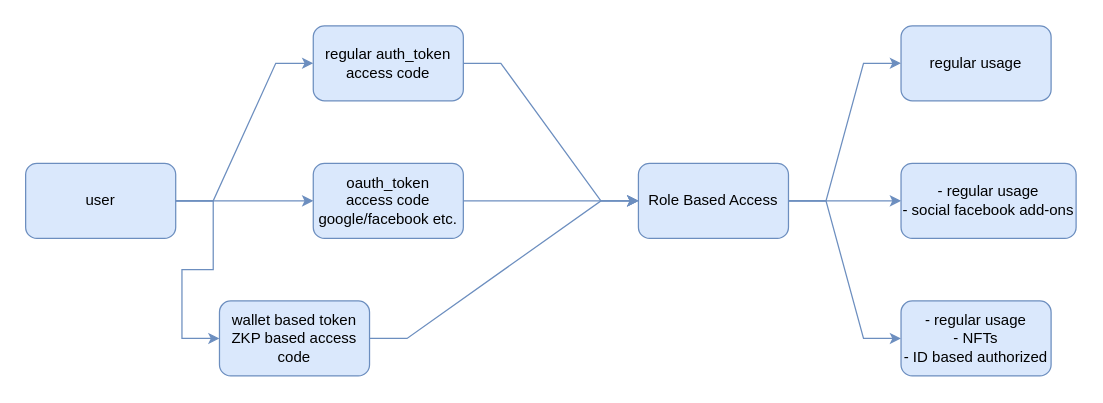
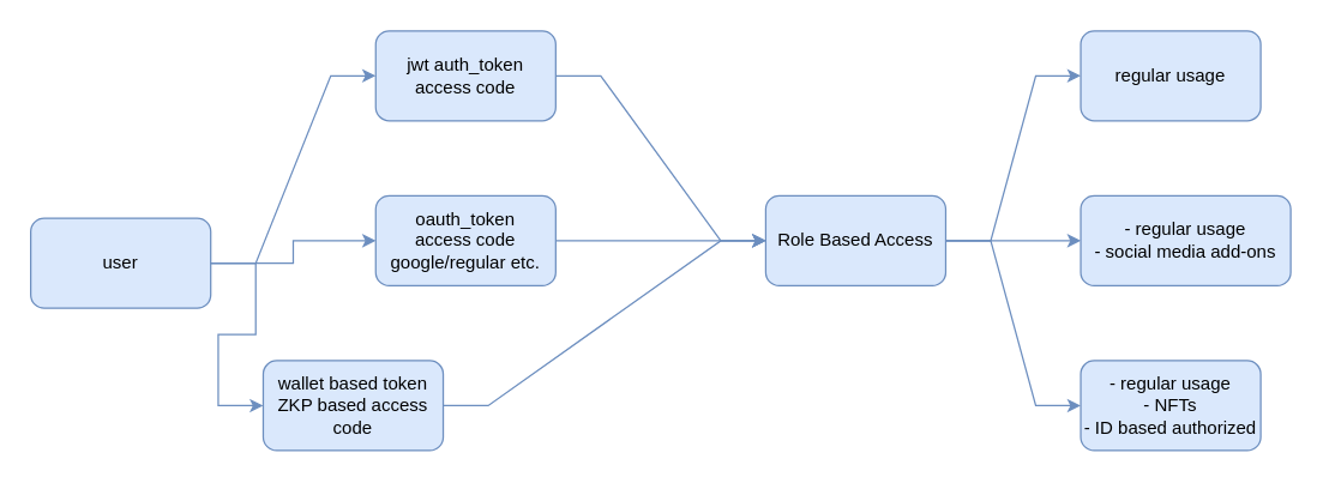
  <mxCell id="0" />
  <mxCell id="1" parent="0" />
  <mxCell id="2" value="" style="edgeStyle=orthogonalEdgeStyle;rounded=0;orthogonalLoop=1;jettySize=auto;html=1;labelBackgroundColor=none;fillColor=#dae8fc;strokeColor=#6c8ebf;" edge="1" parent="1" source="3" target="5"><mxGeometry relative="1" as="geometry" /></mxCell>
- <mxCell id="3" value="user" style="rounded=1;whiteSpace=wrap;html=1;labelBackgroundColor=none;fillColor=#dae8fc;strokeColor=#6c8ebf;" vertex="1" parent="1"><mxGeometry x="20" y="130" width="120" height="60" as="geometry" /></mxCell>
- <mxCell id="4" value="regular auth_token&lt;div&gt;access code&lt;/div&gt;" style="rounded=1;whiteSpace=wrap;html=1;labelBackgroundColor=none;fillColor=#dae8fc;strokeColor=#6c8ebf;" vertex="1" parent="1"><mxGeometry x="250" y="20" width="120" height="60" as="geometry" /></mxCell>
- <mxCell id="5" value="oauth_token&lt;div&gt;access code&lt;/div&gt;&lt;div&gt;google/facebook etc.&lt;/div&gt;" style="rounded=1;whiteSpace=wrap;html=1;labelBackgroundColor=none;fillColor=#dae8fc;strokeColor=#6c8ebf;" vertex="1" parent="1"><mxGeometry x="250" y="130" width="120" height="60" as="geometry" /></mxCell>
+ <mxCell id="3" value="user" style="rounded=1;whiteSpace=wrap;html=1;labelBackgroundColor=none;fillColor=#dae8fc;strokeColor=#6c8ebf;" vertex="1" parent="1"><mxGeometry x="20" y="145" width="120" height="60" as="geometry" /></mxCell>
+ <mxCell id="4" value="jwt auth_token&lt;div&gt;access code&lt;/div&gt;" style="rounded=1;whiteSpace=wrap;html=1;labelBackgroundColor=none;fillColor=#dae8fc;strokeColor=#6c8ebf;" vertex="1" parent="1"><mxGeometry x="250" y="20" width="120" height="60" as="geometry" /></mxCell>
+ <mxCell id="5" value="oauth_token&lt;div&gt;access code&lt;/div&gt;&lt;div&gt;google/regular etc.&lt;/div&gt;" style="rounded=1;whiteSpace=wrap;html=1;labelBackgroundColor=none;fillColor=#dae8fc;strokeColor=#6c8ebf;" vertex="1" parent="1"><mxGeometry x="250" y="130" width="120" height="60" as="geometry" /></mxCell>
  <mxCell id="6" value="wallet based token&lt;div&gt;ZKP based access code&lt;/div&gt;" style="rounded=1;whiteSpace=wrap;html=1;labelBackgroundColor=none;fillColor=#dae8fc;strokeColor=#6c8ebf;" vertex="1" parent="1"><mxGeometry x="175" y="240" width="120" height="60" as="geometry" /></mxCell>
  <mxCell id="7" value="" style="endArrow=classic;html=1;rounded=0;entryX=0;entryY=0.5;entryDx=0;entryDy=0;exitX=1;exitY=0.5;exitDx=0;exitDy=0;edgeStyle=entityRelationEdgeStyle;labelBackgroundColor=none;fillColor=#dae8fc;strokeColor=#6c8ebf;" edge="1" parent="1" source="3" target="4"><mxGeometry width="50" height="50" relative="1" as="geometry"><mxPoint x="420" y="200" as="sourcePoint" /><mxPoint x="470" y="150" as="targetPoint" /></mxGeometry></mxCell>
  <mxCell id="8" value="" style="endArrow=classic;html=1;rounded=0;entryX=0;entryY=0.5;entryDx=0;entryDy=0;exitX=1;exitY=0.5;exitDx=0;exitDy=0;edgeStyle=entityRelationEdgeStyle;labelBackgroundColor=none;fillColor=#dae8fc;strokeColor=#6c8ebf;" edge="1" parent="1" source="3" target="6"><mxGeometry width="50" height="50" relative="1" as="geometry"><mxPoint x="420" y="200" as="sourcePoint" /><mxPoint x="470" y="150" as="targetPoint" /></mxGeometry></mxCell>
  <mxCell id="9" value="Role Based Access" style="rounded=1;whiteSpace=wrap;html=1;labelBackgroundColor=none;fillColor=#dae8fc;strokeColor=#6c8ebf;" vertex="1" parent="1"><mxGeometry x="510" y="130" width="120" height="60" as="geometry" /></mxCell>
  <mxCell id="10" value="" style="endArrow=classic;html=1;rounded=0;entryX=0;entryY=0.5;entryDx=0;entryDy=0;exitX=1;exitY=0.5;exitDx=0;exitDy=0;labelBackgroundColor=none;fillColor=#dae8fc;strokeColor=#6c8ebf;" edge="1" parent="1" source="5" target="9"><mxGeometry width="50" height="50" relative="1" as="geometry"><mxPoint x="420" y="200" as="sourcePoint" /><mxPoint x="470" y="150" as="targetPoint" /></mxGeometry></mxCell>
  <mxCell id="11" value="" style="endArrow=classic;html=1;rounded=0;entryX=0;entryY=0.5;entryDx=0;entryDy=0;exitX=1;exitY=0.5;exitDx=0;exitDy=0;edgeStyle=entityRelationEdgeStyle;labelBackgroundColor=none;fillColor=#dae8fc;strokeColor=#6c8ebf;" edge="1" parent="1" source="4" target="9"><mxGeometry width="50" height="50" relative="1" as="geometry"><mxPoint x="420" y="200" as="sourcePoint" /><mxPoint x="470" y="150" as="targetPoint" /></mxGeometry></mxCell>
  <mxCell id="12" value="" style="endArrow=classic;html=1;rounded=0;entryX=0;entryY=0.5;entryDx=0;entryDy=0;exitX=1;exitY=0.5;exitDx=0;exitDy=0;edgeStyle=entityRelationEdgeStyle;labelBackgroundColor=none;fillColor=#dae8fc;strokeColor=#6c8ebf;" edge="1" parent="1" source="6" target="9"><mxGeometry width="50" height="50" relative="1" as="geometry"><mxPoint x="420" y="200" as="sourcePoint" /><mxPoint x="510" y="160" as="targetPoint" /></mxGeometry></mxCell>
  <mxCell id="13" value="regular usage" style="rounded=1;whiteSpace=wrap;html=1;labelBackgroundColor=none;fillColor=#dae8fc;strokeColor=#6c8ebf;" vertex="1" parent="1"><mxGeometry x="720" y="20" width="120" height="60" as="geometry" /></mxCell>
- <mxCell id="14" value="- regular usage&lt;div&gt;- social facebook add-ons&lt;/div&gt;" style="rounded=1;whiteSpace=wrap;html=1;labelBackgroundColor=none;fillColor=#dae8fc;strokeColor=#6c8ebf;" vertex="1" parent="1"><mxGeometry x="720" y="130" width="140" height="60" as="geometry" /></mxCell>
+ <mxCell id="14" value="- regular usage&lt;div&gt;- social media add-ons&lt;/div&gt;" style="rounded=1;whiteSpace=wrap;html=1;labelBackgroundColor=none;fillColor=#dae8fc;strokeColor=#6c8ebf;" vertex="1" parent="1"><mxGeometry x="720" y="130" width="140" height="60" as="geometry" /></mxCell>
  <mxCell id="15" value="- regular usage&lt;div&gt;- NFTs&lt;/div&gt;&lt;div&gt;- ID based authorized&lt;/div&gt;" style="rounded=1;whiteSpace=wrap;html=1;labelBackgroundColor=none;fillColor=#dae8fc;strokeColor=#6c8ebf;" vertex="1" parent="1"><mxGeometry x="720" y="240" width="120" height="60" as="geometry" /></mxCell>
  <mxCell id="16" value="" style="endArrow=classic;html=1;rounded=0;entryX=0;entryY=0.5;entryDx=0;entryDy=0;exitX=1;exitY=0.5;exitDx=0;exitDy=0;edgeStyle=entityRelationEdgeStyle;labelBackgroundColor=none;fillColor=#dae8fc;strokeColor=#6c8ebf;" edge="1" parent="1" source="9" target="13"><mxGeometry width="50" height="50" relative="1" as="geometry"><mxPoint x="420" y="200" as="sourcePoint" /><mxPoint x="470" y="150" as="targetPoint" /></mxGeometry></mxCell>
  <mxCell id="17" value="" style="endArrow=classic;html=1;rounded=0;entryX=0;entryY=0.5;entryDx=0;entryDy=0;exitX=1;exitY=0.5;exitDx=0;exitDy=0;labelBackgroundColor=none;fillColor=#dae8fc;strokeColor=#6c8ebf;" edge="1" parent="1" source="9" target="14"><mxGeometry width="50" height="50" relative="1" as="geometry"><mxPoint x="420" y="200" as="sourcePoint" /><mxPoint x="470" y="150" as="targetPoint" /></mxGeometry></mxCell>
  <mxCell id="18" value="" style="endArrow=classic;html=1;rounded=0;entryX=0;entryY=0.5;entryDx=0;entryDy=0;exitX=1;exitY=0.5;exitDx=0;exitDy=0;edgeStyle=entityRelationEdgeStyle;labelBackgroundColor=none;fillColor=#dae8fc;strokeColor=#6c8ebf;" edge="1" parent="1" source="9" target="15"><mxGeometry width="50" height="50" relative="1" as="geometry"><mxPoint x="420" y="200" as="sourcePoint" /><mxPoint x="470" y="150" as="targetPoint" /></mxGeometry></mxCell>
